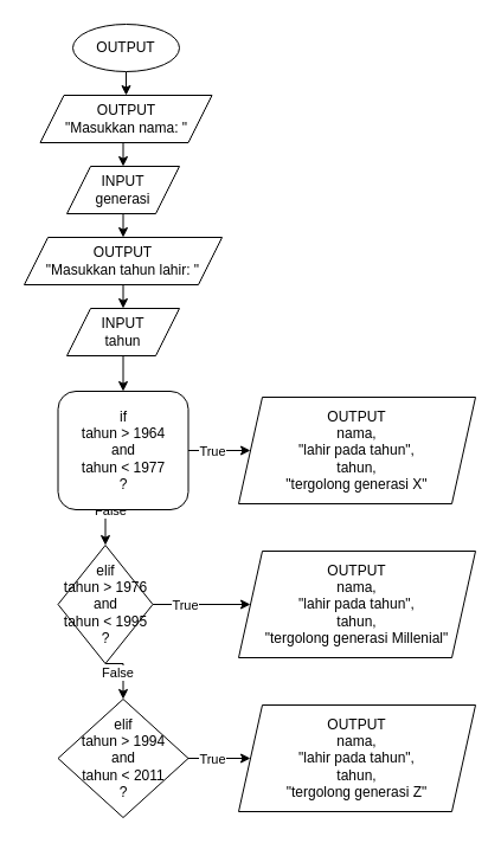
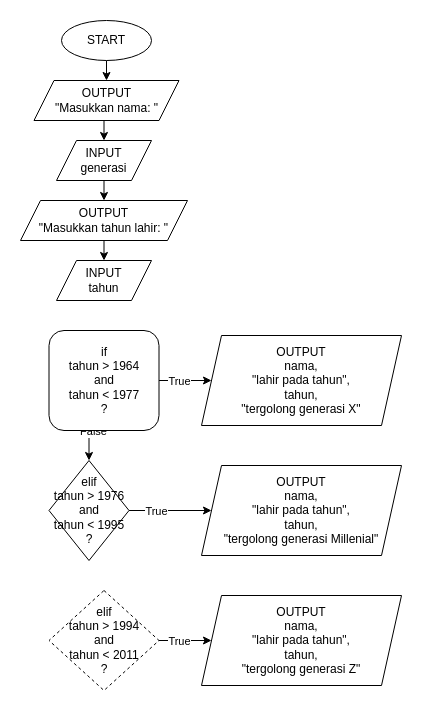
  <mxCell id="0" />
  <mxCell id="1" parent="0" />
  <mxCell id="2" style="edgeStyle=orthogonalEdgeStyle;rounded=0;orthogonalLoop=1;jettySize=auto;html=1;exitX=0.5;exitY=1;exitDx=0;exitDy=0;entryX=0.5;entryY=0;entryDx=0;entryDy=0;" edge="1" parent="1" source="3" target="5"><mxGeometry relative="1" as="geometry" /></mxCell>
- <mxCell id="3" value="OUTPUT" style="ellipse;whiteSpace=wrap;html=1;" vertex="1" parent="1"><mxGeometry x="61" y="20" width="90" height="40" as="geometry" /></mxCell>
+ <mxCell id="3" value="START" style="ellipse;whiteSpace=wrap;html=1;" vertex="1" parent="1"><mxGeometry x="61" y="20" width="90" height="40" as="geometry" /></mxCell>
  <mxCell id="4" style="edgeStyle=orthogonalEdgeStyle;rounded=0;orthogonalLoop=1;jettySize=auto;html=1;exitX=0.5;exitY=1;exitDx=0;exitDy=0;entryX=0.5;entryY=0;entryDx=0;entryDy=0;" edge="1" parent="1" source="5" target="7"><mxGeometry relative="1" as="geometry" /></mxCell>
  <mxCell id="5" value="OUTPUT&lt;br&gt;&quot;Masukkan nama: &quot;" style="shape=parallelogram;perimeter=parallelogramPerimeter;whiteSpace=wrap;html=1;fixedSize=1;" vertex="1" parent="1"><mxGeometry x="33.5" y="80" width="145" height="40" as="geometry" /></mxCell>
  <mxCell id="6" style="edgeStyle=orthogonalEdgeStyle;rounded=0;orthogonalLoop=1;jettySize=auto;html=1;exitX=0.5;exitY=1;exitDx=0;exitDy=0;entryX=0.5;entryY=0;entryDx=0;entryDy=0;" edge="1" parent="1" source="7" target="9"><mxGeometry relative="1" as="geometry" /></mxCell>
  <mxCell id="7" value="INPUT&lt;br&gt;generasi" style="shape=parallelogram;perimeter=parallelogramPerimeter;whiteSpace=wrap;html=1;fixedSize=1;" vertex="1" parent="1"><mxGeometry x="56" y="140" width="95" height="40" as="geometry" /></mxCell>
  <mxCell id="8" style="edgeStyle=orthogonalEdgeStyle;rounded=0;orthogonalLoop=1;jettySize=auto;html=1;exitX=0.5;exitY=1;exitDx=0;exitDy=0;entryX=0.5;entryY=0;entryDx=0;entryDy=0;" edge="1" parent="1" source="9" target="11"><mxGeometry relative="1" as="geometry" /></mxCell>
  <mxCell id="9" value="OUTPUT&lt;br&gt;&quot;Masukkan tahun lahir: &quot;" style="shape=parallelogram;perimeter=parallelogramPerimeter;whiteSpace=wrap;html=1;fixedSize=1;" vertex="1" parent="1"><mxGeometry x="20" y="200" width="167" height="40" as="geometry" /></mxCell>
- <mxCell id="10" style="edgeStyle=orthogonalEdgeStyle;rounded=0;orthogonalLoop=1;jettySize=auto;html=1;exitX=0.5;exitY=1;exitDx=0;exitDy=0;entryX=0.5;entryY=0;entryDx=0;entryDy=0;" edge="1" parent="1" source="11" target="16"><mxGeometry relative="1" as="geometry" /></mxCell>
  <mxCell id="11" value="INPUT&lt;br&gt;tahun" style="shape=parallelogram;perimeter=parallelogramPerimeter;whiteSpace=wrap;html=1;fixedSize=1;" vertex="1" parent="1"><mxGeometry x="56" y="260" width="95" height="40" as="geometry" /></mxCell>
  <mxCell id="12" style="edgeStyle=orthogonalEdgeStyle;rounded=0;orthogonalLoop=1;jettySize=auto;html=1;exitX=1;exitY=0.5;exitDx=0;exitDy=0;entryX=0;entryY=0.5;entryDx=0;entryDy=0;" edge="1" parent="1" source="16" target="17"><mxGeometry relative="1" as="geometry" /></mxCell>
  <mxCell id="13" value="True" style="edgeLabel;html=1;align=center;verticalAlign=middle;resizable=0;points=[];" vertex="1" connectable="0" parent="12"><mxGeometry x="-0.671" y="1" relative="1" as="geometry"><mxPoint x="11" y="1" as="offset" /></mxGeometry></mxCell>
  <mxCell id="14" style="edgeStyle=orthogonalEdgeStyle;rounded=0;orthogonalLoop=1;jettySize=auto;html=1;exitX=0.5;exitY=1;exitDx=0;exitDy=0;entryX=0.5;entryY=0;entryDx=0;entryDy=0;" edge="1" parent="1" source="16" target="22"><mxGeometry relative="1" as="geometry"><mxPoint x="103.5" y="460" as="targetPoint" /></mxGeometry></mxCell>
  <mxCell id="15" value="False" style="edgeLabel;html=1;align=center;verticalAlign=middle;resizable=0;points=[];" vertex="1" connectable="0" parent="14"><mxGeometry x="-0.524" relative="1" as="geometry"><mxPoint as="offset" /></mxGeometry></mxCell>
  <mxCell id="16" value="if&lt;br&gt;tahun &amp;gt; 1964&lt;br&gt;and&lt;br&gt;tahun &amp;lt; 1977&lt;br&gt;?" style="whiteSpace=wrap;html=1;rounded=1;" vertex="1" parent="1"><mxGeometry x="48.5" y="330" width="110" height="100" as="geometry" /></mxCell>
  <mxCell id="17" value="OUTPUT&lt;br&gt;nama,&lt;br&gt;&quot;lahir pada tahun&quot;,&lt;br&gt;tahun,&lt;br&gt;&quot;tergolong generasi X&quot;" style="shape=parallelogram;perimeter=parallelogramPerimeter;whiteSpace=wrap;html=1;fixedSize=1;" vertex="1" parent="1"><mxGeometry x="201" y="335" width="200" height="90" as="geometry" /></mxCell>
  <mxCell id="18" style="edgeStyle=orthogonalEdgeStyle;rounded=0;orthogonalLoop=1;jettySize=auto;html=1;exitX=1;exitY=0.5;exitDx=0;exitDy=0;entryX=0;entryY=0.5;entryDx=0;entryDy=0;" edge="1" parent="1" source="22" target="23"><mxGeometry relative="1" as="geometry" /></mxCell>
  <mxCell id="19" value="True" style="edgeLabel;html=1;align=center;verticalAlign=middle;resizable=0;points=[];" vertex="1" connectable="0" parent="18"><mxGeometry x="-0.546" relative="1" as="geometry"><mxPoint x="8" as="offset" /></mxGeometry></mxCell>
- <mxCell id="20" style="edgeStyle=orthogonalEdgeStyle;rounded=0;orthogonalLoop=1;jettySize=auto;html=1;exitX=0.5;exitY=1;exitDx=0;exitDy=0;entryX=0.5;entryY=0;entryDx=0;entryDy=0;" edge="1" parent="1" source="22" target="26"><mxGeometry relative="1" as="geometry" /></mxCell>
- <mxCell id="21" value="False" style="edgeLabel;html=1;align=center;verticalAlign=middle;resizable=0;points=[];" vertex="1" connectable="0" parent="20"><mxGeometry x="-0.652" y="-2" relative="1" as="geometry"><mxPoint x="2" y="5" as="offset" /></mxGeometry></mxCell>
  <mxCell id="22" value="elif&lt;br&gt;tahun &amp;gt; 1976&lt;br&gt;and&lt;br&gt;tahun &amp;lt; 1995&lt;br&gt;?" style="rhombus;whiteSpace=wrap;html=1;" vertex="1" parent="1"><mxGeometry x="48.5" y="460" width="80" height="100" as="geometry" /></mxCell>
  <mxCell id="23" value="OUTPUT&lt;br&gt;nama,&lt;br&gt;&quot;lahir pada tahun&quot;,&lt;br&gt;tahun,&lt;br&gt;&quot;tergolong generasi Millenial&quot;" style="shape=parallelogram;perimeter=parallelogramPerimeter;whiteSpace=wrap;html=1;fixedSize=1;" vertex="1" parent="1"><mxGeometry x="201" y="465" width="200" height="90" as="geometry" /></mxCell>
  <mxCell id="24" style="edgeStyle=orthogonalEdgeStyle;rounded=0;orthogonalLoop=1;jettySize=auto;html=1;exitX=1;exitY=0.5;exitDx=0;exitDy=0;entryX=0;entryY=0.5;entryDx=0;entryDy=0;" edge="1" parent="1" source="26" target="27"><mxGeometry relative="1" as="geometry" /></mxCell>
  <mxCell id="25" value="True" style="edgeLabel;html=1;align=center;verticalAlign=middle;resizable=0;points=[];" vertex="1" connectable="0" parent="24"><mxGeometry x="-0.546" relative="1" as="geometry"><mxPoint x="8" as="offset" /></mxGeometry></mxCell>
- <mxCell id="26" value="elif&lt;br&gt;tahun &amp;gt; 1994&lt;br&gt;and&lt;br&gt;tahun &amp;lt; 2011&lt;br&gt;?" style="rhombus;whiteSpace=wrap;html=1;" vertex="1" parent="1"><mxGeometry x="48.5" y="590" width="110" height="100" as="geometry" /></mxCell>
+ <mxCell id="26" value="elif&lt;br&gt;tahun &amp;gt; 1994&lt;br&gt;and&lt;br&gt;tahun &amp;lt; 2011&lt;br&gt;?" style="rhombus;whiteSpace=wrap;html=1;dashed=1;" vertex="1" parent="1"><mxGeometry x="48.5" y="590" width="110" height="100" as="geometry" /></mxCell>
  <mxCell id="27" value="OUTPUT&lt;br&gt;nama,&lt;br&gt;&quot;lahir pada tahun&quot;,&lt;br&gt;tahun,&lt;br&gt;&quot;tergolong generasi Z&quot;" style="shape=parallelogram;perimeter=parallelogramPerimeter;whiteSpace=wrap;html=1;fixedSize=1;" vertex="1" parent="1"><mxGeometry x="201" y="595" width="200" height="90" as="geometry" /></mxCell>
